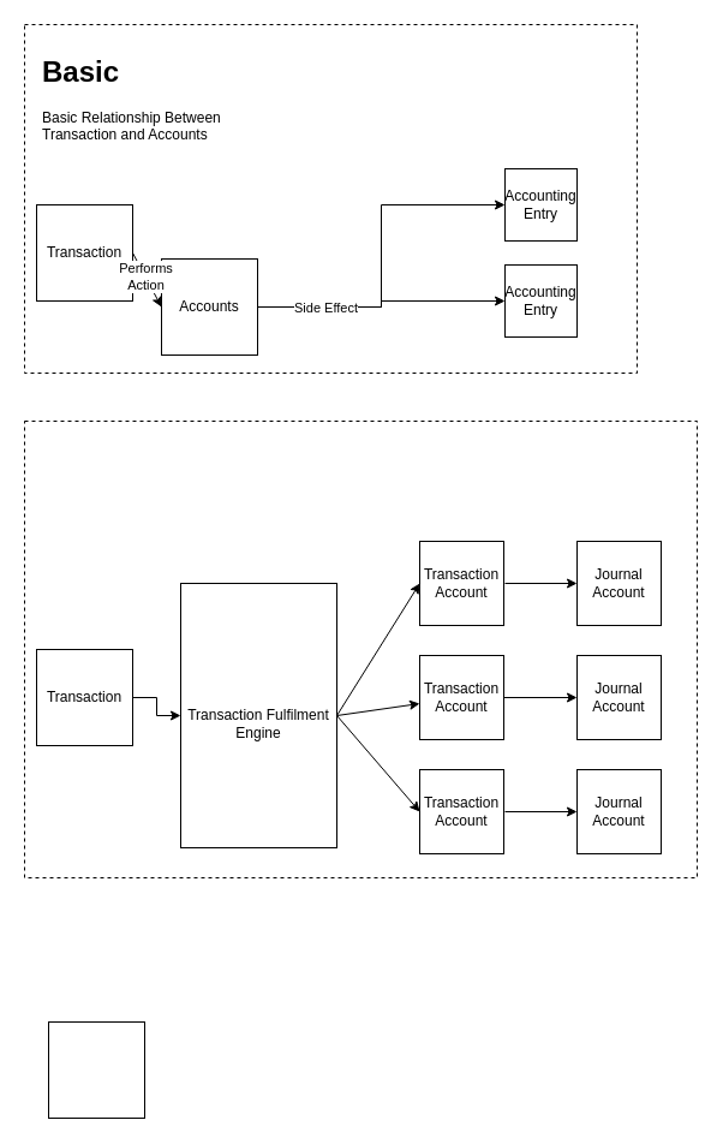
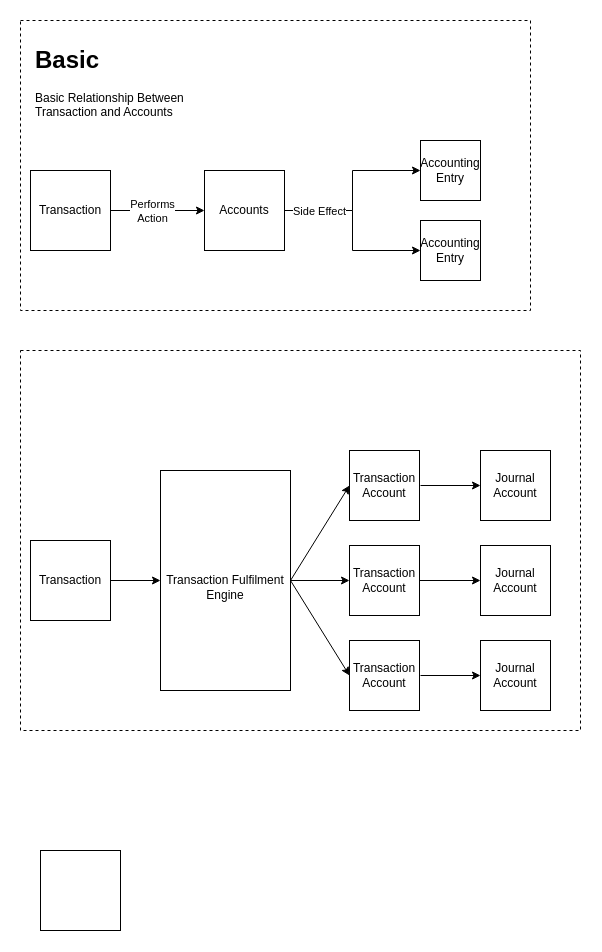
  <mxCell id="0" />
  <mxCell id="1" parent="0" />
  <mxCell id="2" value="" style="rounded=0;whiteSpace=wrap;html=1;dashed=1;" vertex="1" parent="1"><mxGeometry x="20" y="350" width="560" height="380" as="geometry" /></mxCell>
  <mxCell id="3" value="" style="rounded=0;whiteSpace=wrap;html=1;dashed=1;" parent="1" vertex="1"><mxGeometry x="20" y="20" width="510" height="290" as="geometry" /></mxCell>
  <mxCell id="4" value="Transaction" style="whiteSpace=wrap;html=1;aspect=fixed;" parent="1" vertex="1"><mxGeometry x="30" y="170" width="80" height="80" as="geometry" /></mxCell>
  <mxCell id="5" style="edgeStyle=orthogonalEdgeStyle;rounded=0;orthogonalLoop=1;jettySize=auto;html=1;exitX=1;exitY=0.5;exitDx=0;exitDy=0;entryX=0;entryY=0.5;entryDx=0;entryDy=0;" parent="1" source="8" target="12" edge="1"><mxGeometry relative="1" as="geometry" /></mxCell>
  <mxCell id="6" style="edgeStyle=orthogonalEdgeStyle;rounded=0;orthogonalLoop=1;jettySize=auto;html=1;exitX=1;exitY=0.5;exitDx=0;exitDy=0;entryX=0;entryY=0.5;entryDx=0;entryDy=0;" parent="1" source="8" target="11" edge="1"><mxGeometry relative="1" as="geometry" /></mxCell>
  <mxCell id="7" value="Side Effect" style="edgeLabel;html=1;align=center;verticalAlign=middle;resizable=0;points=[];" parent="6" vertex="1" connectable="0"><mxGeometry x="-0.613" relative="1" as="geometry"><mxPoint as="offset" /></mxGeometry></mxCell>
- <mxCell id="8" value="Accounts" style="whiteSpace=wrap;html=1;aspect=fixed;" parent="1" vertex="1"><mxGeometry x="134" y="215" width="80" height="80" as="geometry" /></mxCell>
+ <mxCell id="8" value="Accounts" style="whiteSpace=wrap;html=1;aspect=fixed;" parent="1" vertex="1"><mxGeometry x="204" y="170" width="80" height="80" as="geometry" /></mxCell>
  <mxCell id="9" value="" style="endArrow=classic;html=1;rounded=0;entryX=0;entryY=0.5;entryDx=0;entryDy=0;exitX=1;exitY=0.5;exitDx=0;exitDy=0;" parent="1" source="4" target="8" edge="1"><mxGeometry width="50" height="50" relative="1" as="geometry"><mxPoint x="330" y="460" as="sourcePoint" /><mxPoint x="220" y="330" as="targetPoint" /></mxGeometry></mxCell>
  <mxCell id="10" value="Performs&lt;br&gt;Action" style="edgeLabel;html=1;align=center;verticalAlign=middle;resizable=0;points=[];" parent="9" vertex="1" connectable="0"><mxGeometry x="-0.125" relative="1" as="geometry"><mxPoint as="offset" /></mxGeometry></mxCell>
  <mxCell id="11" value="Accounting&lt;br&gt;Entry" style="whiteSpace=wrap;html=1;aspect=fixed;" parent="1" vertex="1"><mxGeometry x="420" y="140" width="60" height="60" as="geometry" /></mxCell>
  <mxCell id="12" value="Accounting&lt;br&gt;Entry" style="whiteSpace=wrap;html=1;aspect=fixed;" parent="1" vertex="1"><mxGeometry x="420" y="220" width="60" height="60" as="geometry" /></mxCell>
  <mxCell id="13" value="&lt;h1&gt;Basic&lt;/h1&gt;&lt;p&gt;Basic Relationship Between Transaction and Accounts&lt;/p&gt;" style="text;html=1;strokeColor=none;fillColor=none;spacing=5;spacingTop=-20;whiteSpace=wrap;overflow=hidden;rounded=0;" parent="1" vertex="1"><mxGeometry x="30" y="40" width="190" height="120" as="geometry" /></mxCell>
  <mxCell id="14" style="edgeStyle=orthogonalEdgeStyle;rounded=0;orthogonalLoop=1;jettySize=auto;html=1;exitX=1;exitY=0.5;exitDx=0;exitDy=0;entryX=0;entryY=0.5;entryDx=0;entryDy=0;" edge="1" parent="1" source="15" target="16"><mxGeometry relative="1" as="geometry" /></mxCell>
  <mxCell id="15" value="Transaction" style="whiteSpace=wrap;html=1;aspect=fixed;" vertex="1" parent="1"><mxGeometry x="30" y="540" width="80" height="80" as="geometry" /></mxCell>
- <mxCell id="16" value="&lt;br&gt;Transaction Fulfilment Engine" style="rounded=0;whiteSpace=wrap;html=1;" vertex="1" parent="1"><mxGeometry x="150" y="485" width="130" height="220" as="geometry" /></mxCell>
+ <mxCell id="16" value="&lt;br&gt;Transaction Fulfilment Engine" style="rounded=0;whiteSpace=wrap;html=1;" vertex="1" parent="1"><mxGeometry x="160" y="470" width="130" height="220" as="geometry" /></mxCell>
  <mxCell id="17" value="Transaction Account" style="whiteSpace=wrap;html=1;aspect=fixed;" vertex="1" parent="1"><mxGeometry x="349" y="450" width="70" height="70" as="geometry" /></mxCell>
  <mxCell id="18" value="Transaction Account" style="whiteSpace=wrap;html=1;aspect=fixed;" vertex="1" parent="1"><mxGeometry x="349" y="545" width="70" height="70" as="geometry" /></mxCell>
  <mxCell id="19" value="Transaction Account" style="whiteSpace=wrap;html=1;aspect=fixed;" vertex="1" parent="1"><mxGeometry x="349" y="640" width="70" height="70" as="geometry" /></mxCell>
  <mxCell id="20" value="" style="endArrow=classic;html=1;rounded=0;entryX=0;entryY=0.5;entryDx=0;entryDy=0;exitX=1;exitY=0.5;exitDx=0;exitDy=0;" edge="1" parent="1" source="16" target="17"><mxGeometry width="50" height="50" relative="1" as="geometry"><mxPoint x="350" y="560" as="sourcePoint" /><mxPoint x="400" y="510" as="targetPoint" /></mxGeometry></mxCell>
  <mxCell id="21" value="" style="endArrow=classic;html=1;rounded=0;exitX=1;exitY=0.5;exitDx=0;exitDy=0;" edge="1" parent="1" source="16" target="18"><mxGeometry width="50" height="50" relative="1" as="geometry"><mxPoint x="280" y="580" as="sourcePoint" /><mxPoint x="400" y="510" as="targetPoint" /></mxGeometry></mxCell>
  <mxCell id="22" value="" style="endArrow=classic;html=1;rounded=0;entryX=0;entryY=0.5;entryDx=0;entryDy=0;exitX=1;exitY=0.5;exitDx=0;exitDy=0;" edge="1" parent="1" source="16" target="19"><mxGeometry width="50" height="50" relative="1" as="geometry"><mxPoint x="290" y="580" as="sourcePoint" /><mxPoint x="400" y="510" as="targetPoint" /></mxGeometry></mxCell>
  <mxCell id="23" value="Journal Account" style="whiteSpace=wrap;html=1;aspect=fixed;" vertex="1" parent="1"><mxGeometry x="480" y="450" width="70" height="70" as="geometry" /></mxCell>
  <mxCell id="24" value="Journal Account" style="whiteSpace=wrap;html=1;aspect=fixed;" vertex="1" parent="1"><mxGeometry x="480" y="545" width="70" height="70" as="geometry" /></mxCell>
  <mxCell id="25" value="Journal Account" style="whiteSpace=wrap;html=1;aspect=fixed;" vertex="1" parent="1"><mxGeometry x="480" y="640" width="70" height="70" as="geometry" /></mxCell>
  <mxCell id="26" value="" style="endArrow=classic;html=1;rounded=0;entryX=0;entryY=0.5;entryDx=0;entryDy=0;" edge="1" parent="1" target="23"><mxGeometry width="50" height="50" relative="1" as="geometry"><mxPoint x="420" y="485" as="sourcePoint" /><mxPoint x="400" y="510" as="targetPoint" /></mxGeometry></mxCell>
  <mxCell id="27" value="" style="endArrow=classic;html=1;rounded=0;entryX=0;entryY=0.5;entryDx=0;entryDy=0;exitX=1;exitY=0.5;exitDx=0;exitDy=0;" edge="1" parent="1" source="18" target="24"><mxGeometry width="50" height="50" relative="1" as="geometry"><mxPoint x="430" y="495" as="sourcePoint" /><mxPoint x="490" y="495" as="targetPoint" /><Array as="points" /></mxGeometry></mxCell>
  <mxCell id="28" value="" style="endArrow=classic;html=1;rounded=0;entryX=0;entryY=0.5;entryDx=0;entryDy=0;" edge="1" parent="1" target="25"><mxGeometry width="50" height="50" relative="1" as="geometry"><mxPoint x="420" y="675" as="sourcePoint" /><mxPoint x="500" y="505" as="targetPoint" /></mxGeometry></mxCell>
  <mxCell id="29" value="" style="whiteSpace=wrap;html=1;aspect=fixed;" vertex="1" parent="1"><mxGeometry x="40" y="850" width="80" height="80" as="geometry" /></mxCell>
